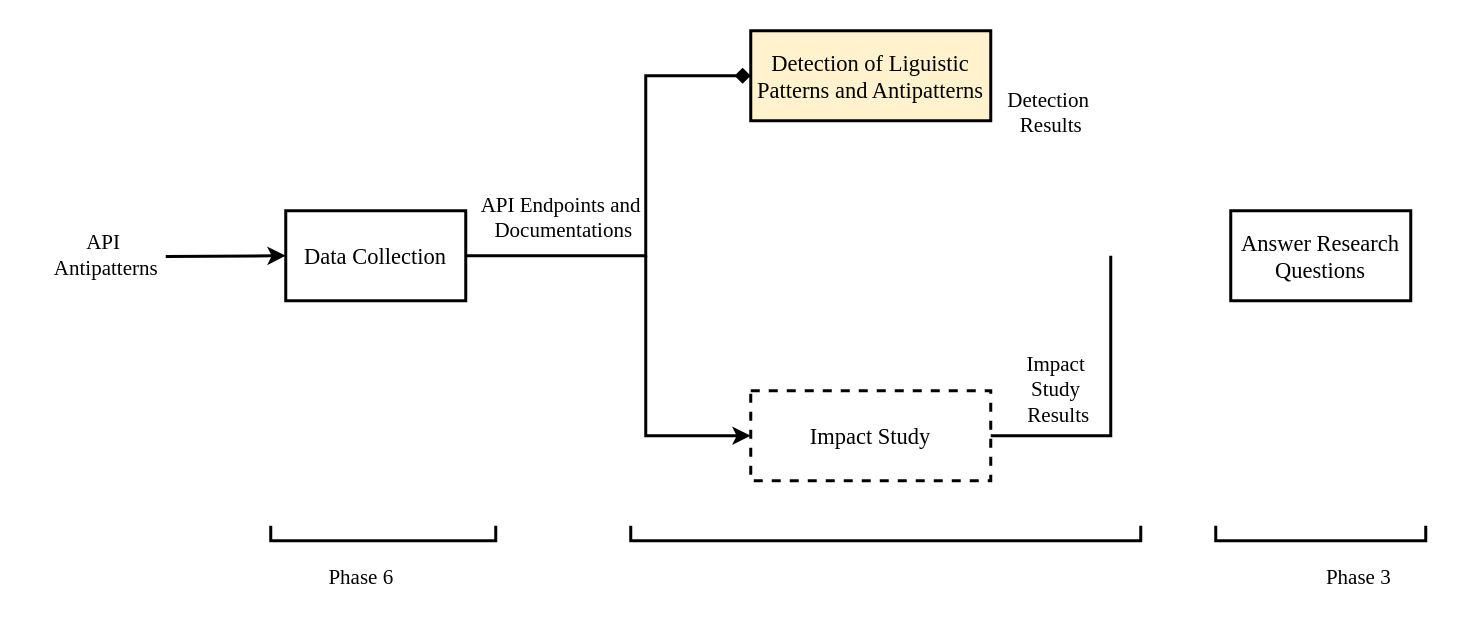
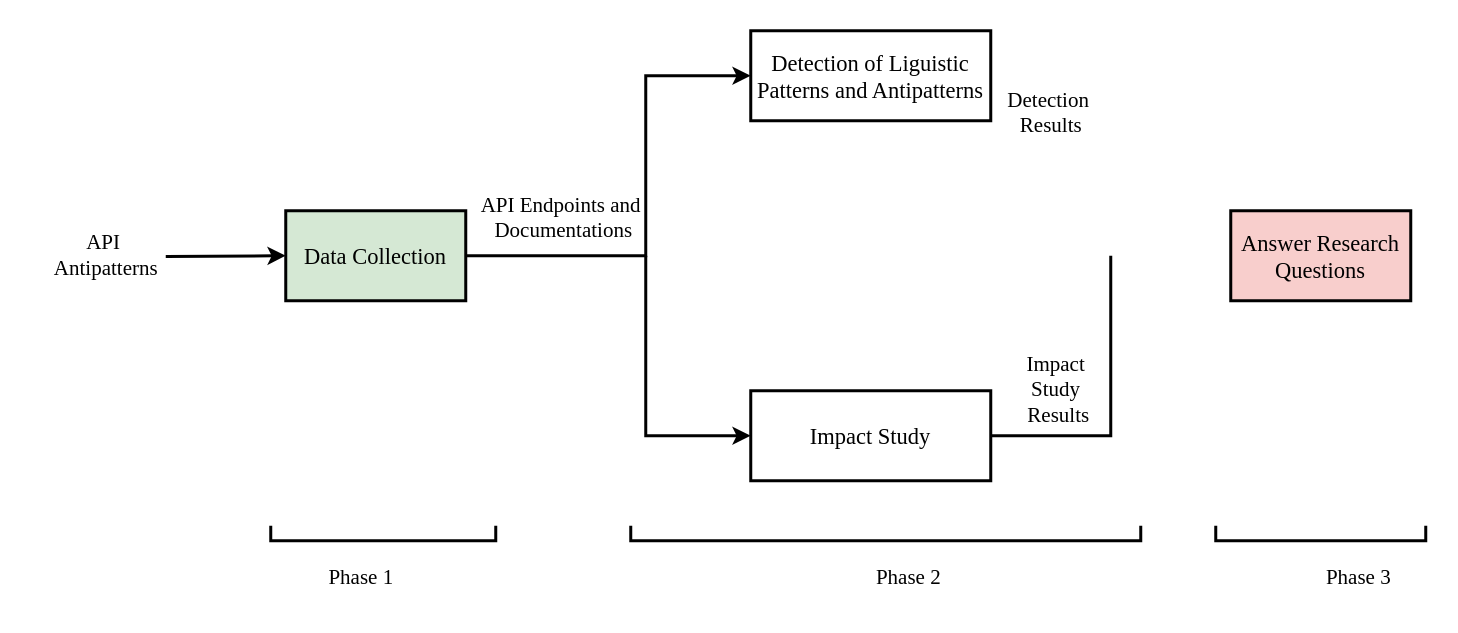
  <mxCell id="0" />
  <mxCell id="1" parent="0" />
- <mxCell id="2" value="Data Collection" style="rounded=0;whiteSpace=wrap;html=1;fontSize=15;fontFamily=Times New Roman;strokeWidth=2;" parent="1" vertex="1"><mxGeometry x="190" y="140" width="120" height="60" as="geometry" /></mxCell>
- <mxCell id="3" value="Detection of Liguistic Patterns and Antipatterns" style="rounded=0;whiteSpace=wrap;html=1;fontSize=15;fontFamily=Times New Roman;strokeWidth=2;fillColor=#fff2cc;" parent="1" vertex="1"><mxGeometry x="500" y="20" width="160" height="60" as="geometry" /></mxCell>
- <mxCell id="4" value="Impact Study" style="rounded=0;whiteSpace=wrap;html=1;fontSize=15;fontFamily=Times New Roman;strokeWidth=2;dashed=1;" parent="1" vertex="1"><mxGeometry x="500" y="260" width="160" height="60" as="geometry" /></mxCell>
- <mxCell id="5" value="Answer Research Questions" style="rounded=0;whiteSpace=wrap;html=1;fontSize=15;fontFamily=Times New Roman;strokeWidth=2;" parent="1" vertex="1"><mxGeometry x="820" y="140" width="120" height="60" as="geometry" /></mxCell>
+ <mxCell id="2" value="Data Collection" style="rounded=0;whiteSpace=wrap;html=1;fontSize=15;fontFamily=Times New Roman;strokeWidth=2;fillColor=#d5e8d4;" parent="1" vertex="1"><mxGeometry x="190" y="140" width="120" height="60" as="geometry" /></mxCell>
+ <mxCell id="3" value="Detection of Liguistic Patterns and Antipatterns" style="rounded=0;whiteSpace=wrap;html=1;fontSize=15;fontFamily=Times New Roman;strokeWidth=2;" parent="1" vertex="1"><mxGeometry x="500" y="20" width="160" height="60" as="geometry" /></mxCell>
+ <mxCell id="4" value="Impact Study" style="rounded=0;whiteSpace=wrap;html=1;fontSize=15;fontFamily=Times New Roman;strokeWidth=2;" parent="1" vertex="1"><mxGeometry x="500" y="260" width="160" height="60" as="geometry" /></mxCell>
+ <mxCell id="5" value="Answer Research Questions" style="rounded=0;whiteSpace=wrap;html=1;fontSize=15;fontFamily=Times New Roman;strokeWidth=2;fillColor=#f8cecc;" parent="1" vertex="1"><mxGeometry x="820" y="140" width="120" height="60" as="geometry" /></mxCell>
  <mxCell id="6" value="" style="endArrow=classic;html=1;rounded=0;fontFamily=Times New Roman;strokeWidth=2;" parent="1" edge="1"><mxGeometry width="50" height="50" relative="1" as="geometry"><mxPoint x="110" y="170.5" as="sourcePoint" /><mxPoint x="190" y="170" as="targetPoint" /></mxGeometry></mxCell>
- <mxCell id="7" value="" style="endArrow=diamond;html=1;rounded=0;entryX=0;entryY=0.5;entryDx=0;entryDy=0;fontFamily=Times New Roman;strokeWidth=2;" parent="1" target="3" edge="1" source="2"><mxGeometry width="50" height="50" relative="1" as="geometry"><mxPoint x="140" y="170" as="sourcePoint" /><mxPoint x="220" y="20" as="targetPoint" /><Array as="points"><mxPoint x="430" y="170" /><mxPoint x="430" y="50" /></Array></mxGeometry></mxCell>
+ <mxCell id="7" value="" style="endArrow=classic;html=1;rounded=0;entryX=0;entryY=0.5;entryDx=0;entryDy=0;fontFamily=Times New Roman;strokeWidth=2;" parent="1" target="3" edge="1" source="2"><mxGeometry width="50" height="50" relative="1" as="geometry"><mxPoint x="140" y="170" as="sourcePoint" /><mxPoint x="220" y="20" as="targetPoint" /><Array as="points"><mxPoint x="430" y="170" /><mxPoint x="430" y="50" /></Array></mxGeometry></mxCell>
  <mxCell id="8" value="" style="endArrow=classic;html=1;rounded=0;fontFamily=Times New Roman;strokeWidth=2;" parent="1" edge="1" target="4"><mxGeometry width="50" height="50" relative="1" as="geometry"><mxPoint x="430" y="170" as="sourcePoint" /><mxPoint x="220" y="290" as="targetPoint" /><Array as="points"><mxPoint x="430" y="290" /></Array></mxGeometry></mxCell>
  <mxCell id="9" value="" style="endArrow=none;html=1;rounded=0;endFill=0;exitX=1;exitY=0.5;exitDx=0;exitDy=0;fontFamily=Times New Roman;strokeWidth=2;" parent="1" source="4" edge="1"><mxGeometry width="50" height="50" relative="1" as="geometry"><mxPoint x="380" y="290" as="sourcePoint" /><mxPoint x="740" y="170" as="targetPoint" /><Array as="points"><mxPoint x="740" y="290" /></Array></mxGeometry></mxCell>
  <mxCell id="10" value="API&amp;nbsp;&lt;div&gt;Antipatterns&lt;/div&gt;" style="text;html=1;align=center;verticalAlign=middle;resizable=0;points=[];autosize=1;strokeColor=none;fillColor=none;fontFamily=Times New Roman;strokeWidth=2;fontSize=14;" parent="1" vertex="1"><mxGeometry x="20" y="145" width="100" height="50" as="geometry" /></mxCell>
  <mxCell id="11" value="API Endpoints and&amp;nbsp;&lt;div&gt;Documentations&lt;/div&gt;" style="text;html=1;align=center;verticalAlign=middle;resizable=0;points=[];autosize=1;strokeColor=none;fillColor=none;rotation=0;fontFamily=Times New Roman;strokeWidth=2;fontSize=14;" parent="1" vertex="1"><mxGeometry x="310" y="120" width="130" height="50" as="geometry" /></mxCell>
  <mxCell id="12" value="Detection&amp;nbsp;&lt;div&gt;Results&lt;/div&gt;" style="text;html=1;align=center;verticalAlign=middle;resizable=0;points=[];autosize=1;strokeColor=none;fillColor=none;rotation=0;fontFamily=Times New Roman;strokeWidth=2;fontSize=14;" parent="1" vertex="1"><mxGeometry x="660" y="50" width="80" height="50" as="geometry" /></mxCell>
  <mxCell id="13" value="Impact&amp;nbsp;&lt;div&gt;Study&amp;nbsp;&lt;/div&gt;&lt;div&gt;Results&lt;/div&gt;" style="text;html=1;align=center;verticalAlign=middle;resizable=0;points=[];autosize=1;strokeColor=none;fillColor=none;rotation=0;fontFamily=Times New Roman;strokeWidth=2;fontSize=14;" parent="1" vertex="1"><mxGeometry x="670" y="230" width="70" height="60" as="geometry" /></mxCell>
  <mxCell id="14" value="" style="endArrow=none;html=1;rounded=0;strokeWidth=2;" parent="1" edge="1"><mxGeometry width="50" height="50" relative="1" as="geometry"><mxPoint x="180" y="350" as="sourcePoint" /><mxPoint x="330" y="350" as="targetPoint" /><Array as="points"><mxPoint x="180" y="360" /><mxPoint x="290" y="360" /><mxPoint x="330" y="360" /></Array></mxGeometry></mxCell>
  <mxCell id="15" value="" style="endArrow=none;html=1;rounded=0;strokeWidth=2;" parent="1" edge="1"><mxGeometry width="50" height="50" relative="1" as="geometry"><mxPoint x="420" y="350" as="sourcePoint" /><mxPoint x="760" y="350" as="targetPoint" /><Array as="points"><mxPoint x="420" y="360" /><mxPoint x="475" y="360" /><mxPoint x="760" y="360" /></Array></mxGeometry></mxCell>
  <mxCell id="16" value="" style="endArrow=none;html=1;rounded=0;strokeWidth=2;" parent="1" edge="1"><mxGeometry width="50" height="50" relative="1" as="geometry"><mxPoint x="810" y="350" as="sourcePoint" /><mxPoint x="950" y="350" as="targetPoint" /><Array as="points"><mxPoint x="810" y="360" /><mxPoint x="950" y="360" /></Array></mxGeometry></mxCell>
- <mxCell id="17" value="Phase 6" style="text;html=1;align=center;verticalAlign=middle;resizable=0;points=[];autosize=1;strokeColor=none;fillColor=none;fontFamily=Times New Roman;strokeWidth=2;fontSize=14;" parent="1" vertex="1"><mxGeometry x="205" y="370" width="70" height="30" as="geometry" /></mxCell>
+ <mxCell id="17" value="Phase 1" style="text;html=1;align=center;verticalAlign=middle;resizable=0;points=[];autosize=1;strokeColor=none;fillColor=none;fontFamily=Times New Roman;strokeWidth=2;fontSize=14;" parent="1" vertex="1"><mxGeometry x="205" y="370" width="70" height="30" as="geometry" /></mxCell>
+ <mxCell id="18" value="Phase 2" style="text;html=1;align=center;verticalAlign=middle;resizable=0;points=[];autosize=1;strokeColor=none;fillColor=none;fontFamily=Times New Roman;strokeWidth=2;fontSize=14;" parent="1" vertex="1"><mxGeometry x="570" y="370" width="70" height="30" as="geometry" /></mxCell>
  <mxCell id="19" value="Phase 3" style="text;html=1;align=center;verticalAlign=middle;resizable=0;points=[];autosize=1;strokeColor=none;fillColor=none;fontFamily=Times New Roman;strokeWidth=2;fontSize=14;" parent="1" vertex="1"><mxGeometry x="870" y="370" width="70" height="30" as="geometry" /></mxCell>
